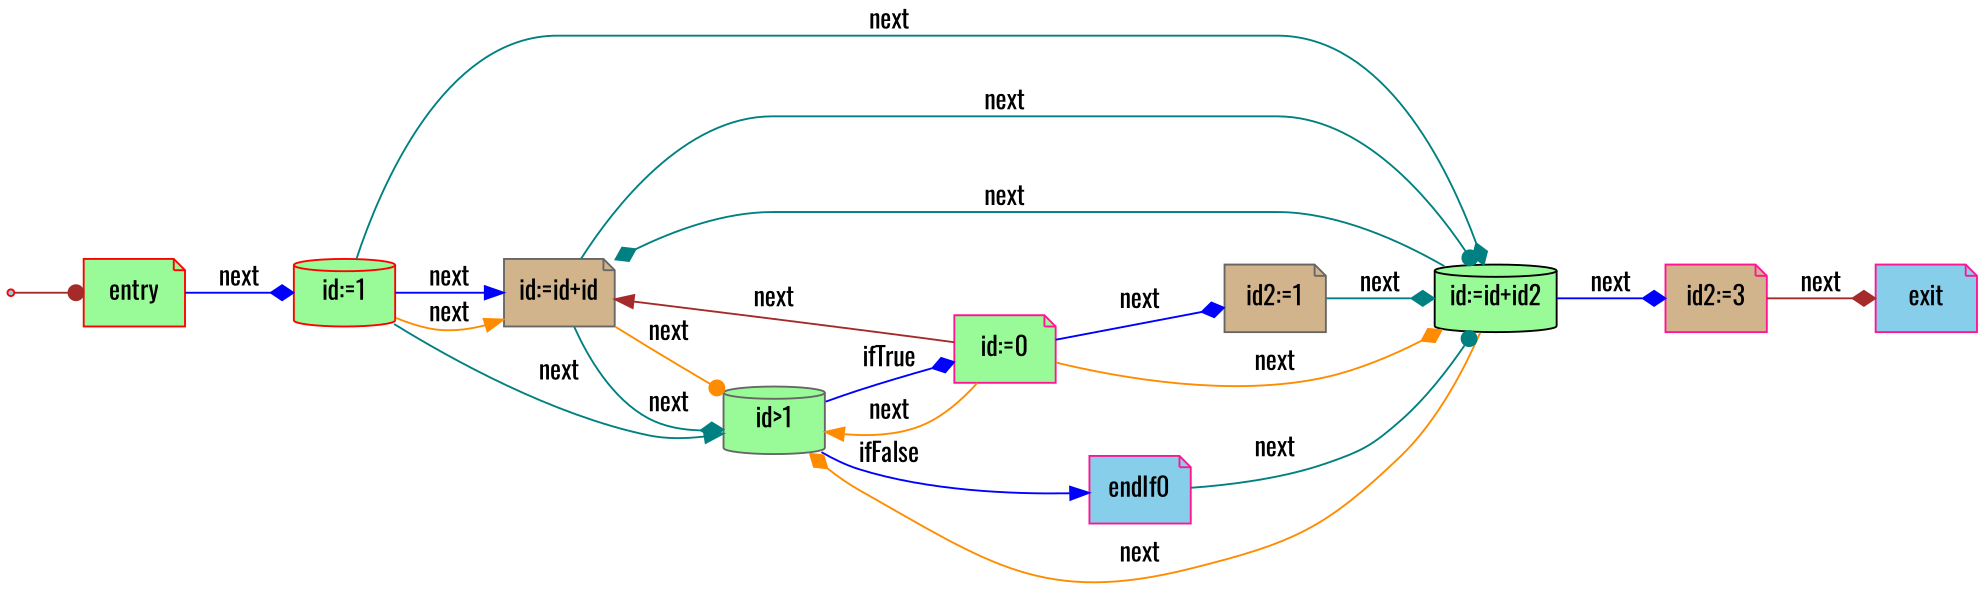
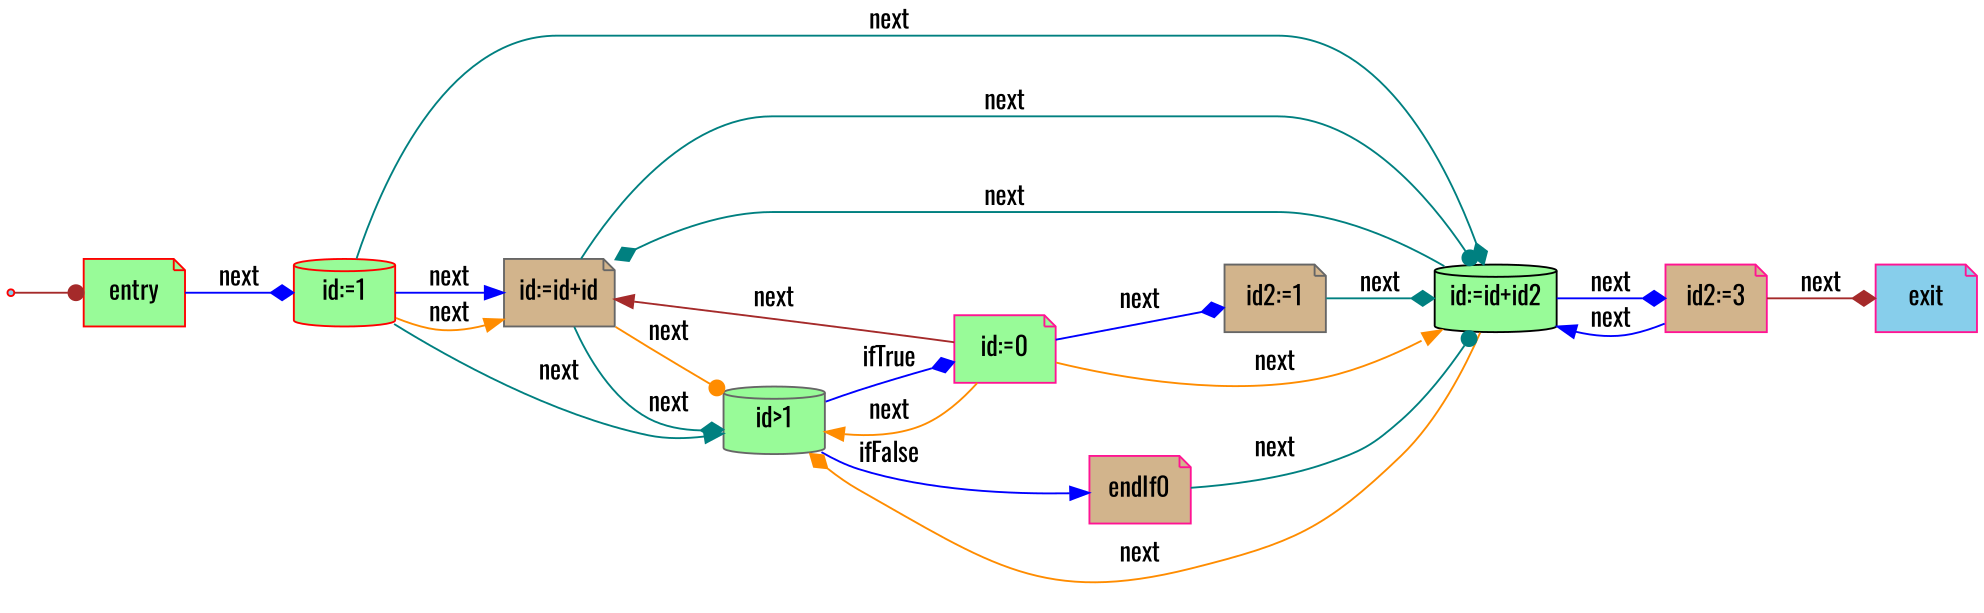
  digraph {
    fontname=Oswald
    rankdir=LR
    node [color=deeppink fillcolor=palegreen fontname=Oswald shape=note style=filled]
    edge [arrowhead=diamond color=blue fontname=Oswald]
    inic [color=red fillcolor=skyblue shape=point]
    n2 [color=red label=entry]
    n3 [color=red label="id:=1" shape=cylinder]
    n4 [color=gray40 fillcolor=tan label="id:=id+id"]
    n5 [color=gray40 label="id>1" shape=cylinder]
    n6 [color=black label="id:=id+id2" shape=cylinder]
    n7 [label="id:=0"]
-   n8 [fillcolor=skyblue label=endIf0]
+   n8 [fillcolor=tan label=endIf0]
    n9 [fillcolor=tan label="id2:=3"]
    n10 [color=gray40 fillcolor=tan label="id2:=1"]
    n11 [fillcolor=skyblue label=exit]
    inic -> n2 [arrowhead=dot color=brown]
    n2 -> n3 [label=next]
    n3 -> n4 [arrowhead=normal label=next]
    n3 -> n4 [arrowhead=normal color=darkorange label=next]
    n3 -> n5 [arrowhead=normal color=teal label=next]
    n3 -> n6 [color=teal label=next]
    n4 -> n5 [color=teal label=next]
    n4 -> n5 [arrowhead=dot color=darkorange label=next]
    n4 -> n6 [arrowhead=dot color=teal label=next]
    n5 -> n7 [label=ifTrue]
    n5 -> n8 [arrowhead=normal label=ifFalse]
    n6 -> n4 [color=teal label=next]
    n6 -> n5 [color=darkorange label=next]
    n6 -> n9 [label=next]
    n7 -> n4 [arrowhead=normal color=brown label=next]
    n7 -> n5 [arrowhead=normal color=darkorange label=next]
-   n7 -> n6 [color=darkorange label=next]
+   n7 -> n6 [arrowhead=normal color=darkorange label=next]
    n7 -> n10 [label=next]
    n8 -> n6 [arrowhead=dot color=teal label=next]
+   n9 -> n6 [arrowhead=normal label=next]
    n9 -> n11 [color=brown label=next]
    n10 -> n6 [color=teal label=next]
  }
